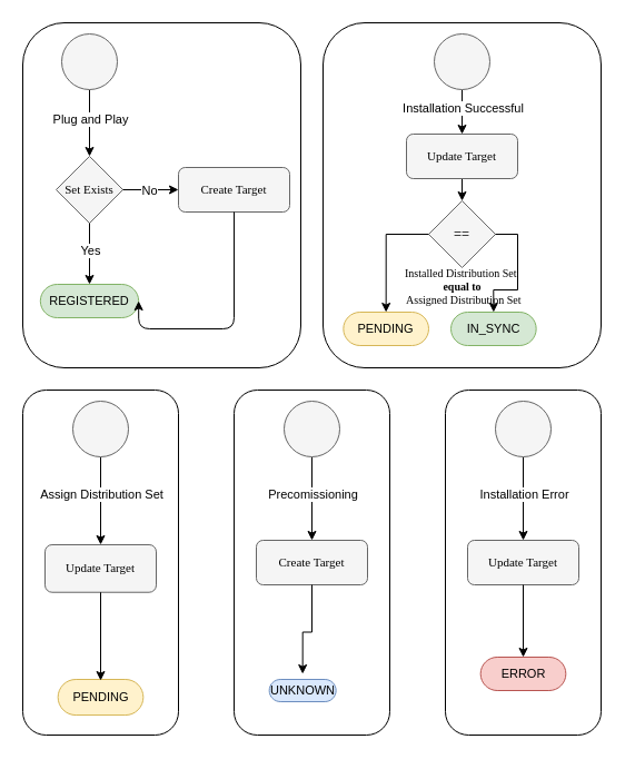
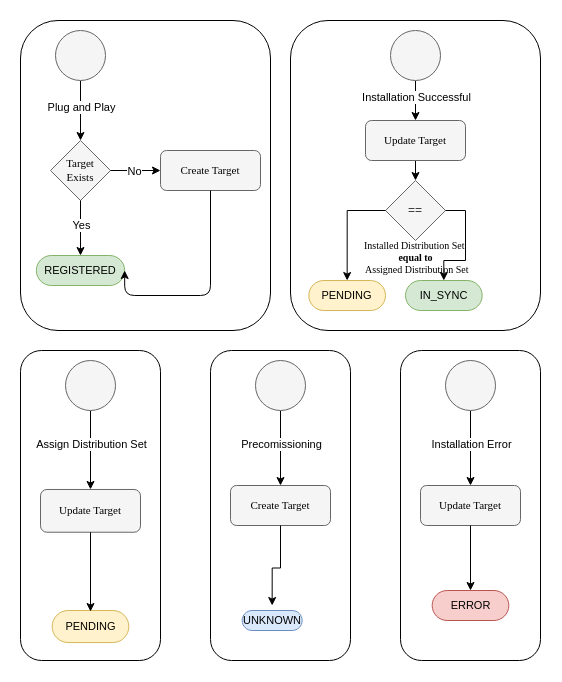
  <mxCell id="0" />
  <mxCell id="1" parent="0" />
  <mxCell id="2" value="" style="rounded=1;whiteSpace=wrap;html=1;" vertex="1" parent="1"><mxGeometry x="20" y="20" width="250" height="310" as="geometry" /></mxCell>
  <mxCell id="3" style="edgeStyle=orthogonalEdgeStyle;rounded=0;orthogonalLoop=1;jettySize=auto;html=1;exitX=0.5;exitY=1;exitDx=0;exitDy=0;entryX=0.5;entryY=0;entryDx=0;entryDy=0;" edge="1" parent="1" source="5" target="6"><mxGeometry relative="1" as="geometry" /></mxCell>
  <mxCell id="4" value="Plug and Play" style="edgeLabel;html=1;align=center;verticalAlign=middle;resizable=0;points=[];" vertex="1" connectable="0" parent="3"><mxGeometry x="-0.133" relative="1" as="geometry"><mxPoint as="offset" /></mxGeometry></mxCell>
  <mxCell id="5" value="" style="ellipse;whiteSpace=wrap;html=1;aspect=fixed;fillColor=#f5f5f5;fontColor=#333333;strokeColor=#666666;" vertex="1" parent="1"><mxGeometry x="55" y="30" width="50" height="50" as="geometry" /></mxCell>
  <mxCell id="6" value="" style="rhombus;whiteSpace=wrap;html=1;fillColor=#f5f5f5;fontColor=#333333;strokeColor=#666666;" vertex="1" parent="1"><mxGeometry x="50" y="140" width="60" height="60" as="geometry" /></mxCell>
  <mxCell id="7" value="&lt;font style=&quot;font-size: 11px;&quot;&gt;REGISTERED&lt;/font&gt;" style="html=1;dashed=0;whiteSpace=wrap;shape=mxgraph.dfd.start;fillColor=#d5e8d4;strokeColor=#82b366;" vertex="1" parent="1"><mxGeometry x="35.83" y="255" width="88.34" height="30" as="geometry" /></mxCell>
  <mxCell id="8" value="" style="rounded=1;whiteSpace=wrap;html=1;fillColor=#f5f5f5;fontColor=#333333;strokeColor=#666666;" vertex="1" parent="1"><mxGeometry x="160" y="150" width="100" height="40" as="geometry" /></mxCell>
  <mxCell id="9" value="Create Target" style="text;html=1;align=center;verticalAlign=middle;whiteSpace=wrap;rounded=0;horizontal=1;fontFamily=Times New Roman;fontSize=11;" vertex="1" parent="1"><mxGeometry x="175" y="155" width="70" height="30" as="geometry" /></mxCell>
- <mxCell id="10" value="Set Exists" style="text;html=1;align=center;verticalAlign=middle;whiteSpace=wrap;rounded=0;horizontal=1;fontFamily=Times New Roman;fontSize=11;" vertex="1" parent="1"><mxGeometry x="55" y="155" width="50" height="30" as="geometry" /></mxCell>
+ <mxCell id="10" value="Target Exists" style="text;html=1;align=center;verticalAlign=middle;whiteSpace=wrap;rounded=0;horizontal=1;fontFamily=Times New Roman;fontSize=11;" vertex="1" parent="1"><mxGeometry x="55" y="155" width="50" height="30" as="geometry" /></mxCell>
  <mxCell id="11" style="edgeStyle=orthogonalEdgeStyle;rounded=0;orthogonalLoop=1;jettySize=auto;html=1;exitX=1;exitY=0.5;exitDx=0;exitDy=0;" edge="1" parent="1" source="6"><mxGeometry relative="1" as="geometry"><mxPoint x="160" y="170" as="targetPoint" /></mxGeometry></mxCell>
  <mxCell id="12" value="No" style="edgeLabel;html=1;align=center;verticalAlign=middle;resizable=0;points=[];" vertex="1" connectable="0" parent="11"><mxGeometry x="-0.082" relative="1" as="geometry"><mxPoint as="offset" /></mxGeometry></mxCell>
  <mxCell id="13" style="edgeStyle=orthogonalEdgeStyle;rounded=0;orthogonalLoop=1;jettySize=auto;html=1;exitX=0.5;exitY=1;exitDx=0;exitDy=0;entryX=0.5;entryY=0.5;entryDx=0;entryDy=-15;entryPerimeter=0;" edge="1" parent="1" source="6" target="7"><mxGeometry relative="1" as="geometry"><mxPoint x="80" y="250" as="targetPoint" /></mxGeometry></mxCell>
  <mxCell id="14" value="Yes" style="edgeLabel;html=1;align=center;verticalAlign=middle;resizable=0;points=[];" vertex="1" connectable="0" parent="13"><mxGeometry x="-0.133" relative="1" as="geometry"><mxPoint as="offset" /></mxGeometry></mxCell>
  <mxCell id="15" style="edgeStyle=orthogonalEdgeStyle;rounded=1;orthogonalLoop=1;jettySize=auto;html=1;exitX=0.5;exitY=1;exitDx=0;exitDy=0;entryX=1;entryY=0.5;entryDx=0;entryDy=0;entryPerimeter=0;flowAnimation=0;shadow=0;jumpStyle=none;curved=0;" edge="1" parent="1" source="8" target="7"><mxGeometry relative="1" as="geometry"><Array as="points"><mxPoint x="210" y="295" /></Array></mxGeometry></mxCell>
  <mxCell id="16" value="" style="group" vertex="1" connectable="0" parent="1"><mxGeometry x="400" y="350" width="140" height="310" as="geometry" /></mxCell>
  <mxCell id="17" value="" style="rounded=1;whiteSpace=wrap;html=1;" vertex="1" parent="16"><mxGeometry width="140" height="310" as="geometry" /></mxCell>
  <mxCell id="18" style="edgeStyle=orthogonalEdgeStyle;rounded=0;orthogonalLoop=1;jettySize=auto;html=1;exitX=0.5;exitY=1;exitDx=0;exitDy=0;entryX=0.5;entryY=0;entryDx=0;entryDy=0;" edge="1" parent="16" source="20" target="22"><mxGeometry relative="1" as="geometry"><mxPoint x="70.0" y="120" as="targetPoint" /></mxGeometry></mxCell>
  <mxCell id="19" value="Installation Error" style="edgeLabel;html=1;align=center;verticalAlign=middle;resizable=0;points=[];" vertex="1" connectable="0" parent="18"><mxGeometry x="-0.133" relative="1" as="geometry"><mxPoint as="offset" /></mxGeometry></mxCell>
  <mxCell id="20" value="" style="ellipse;whiteSpace=wrap;html=1;aspect=fixed;fillColor=#f5f5f5;fontColor=#333333;strokeColor=#666666;" vertex="1" parent="16"><mxGeometry x="45" y="10" width="50" height="50" as="geometry" /></mxCell>
  <mxCell id="21" value="&lt;font style=&quot;font-size: 11px;&quot;&gt;ERROR&lt;/font&gt;" style="html=1;dashed=0;whiteSpace=wrap;shape=mxgraph.dfd.start;fillColor=#f8cecc;strokeColor=#b85450;" vertex="1" parent="16"><mxGeometry x="31.67" y="240" width="76.67" height="30" as="geometry" /></mxCell>
  <mxCell id="22" value="" style="rounded=1;whiteSpace=wrap;html=1;fillColor=#f5f5f5;fontColor=#333333;strokeColor=#666666;" vertex="1" parent="16"><mxGeometry x="20" y="135" width="100" height="40" as="geometry" /></mxCell>
  <mxCell id="23" value="Update Target" style="text;html=1;align=center;verticalAlign=middle;whiteSpace=wrap;rounded=0;horizontal=1;fontFamily=Times New Roman;fontSize=11;" vertex="1" parent="16"><mxGeometry x="35" y="140" width="70" height="30" as="geometry" /></mxCell>
  <mxCell id="24" style="edgeStyle=orthogonalEdgeStyle;rounded=0;orthogonalLoop=1;jettySize=auto;html=1;exitX=0.5;exitY=1;exitDx=0;exitDy=0;entryX=0.5;entryY=0.5;entryDx=0;entryDy=-15;entryPerimeter=0;" edge="1" parent="16" source="22" target="21"><mxGeometry relative="1" as="geometry" /></mxCell>
  <mxCell id="25" value="" style="group" vertex="1" connectable="0" parent="1"><mxGeometry x="290" y="20" width="250" height="310" as="geometry" /></mxCell>
  <mxCell id="26" value="" style="rounded=1;whiteSpace=wrap;html=1;" vertex="1" parent="25"><mxGeometry width="250" height="310" as="geometry" /></mxCell>
  <mxCell id="27" style="edgeStyle=orthogonalEdgeStyle;rounded=0;orthogonalLoop=1;jettySize=auto;html=1;exitX=0.5;exitY=1;exitDx=0;exitDy=0;entryX=0.5;entryY=0;entryDx=0;entryDy=0;" edge="1" parent="25" source="29" target="32"><mxGeometry relative="1" as="geometry" /></mxCell>
  <mxCell id="28" value="Installation Successful" style="edgeLabel;html=1;align=center;verticalAlign=middle;resizable=0;points=[];" vertex="1" connectable="0" parent="27"><mxGeometry x="-0.292" y="-1" relative="1" as="geometry"><mxPoint x="1" y="2" as="offset" /></mxGeometry></mxCell>
  <mxCell id="29" value="" style="ellipse;whiteSpace=wrap;html=1;aspect=fixed;fillColor=#f5f5f5;fontColor=#333333;strokeColor=#666666;" vertex="1" parent="25"><mxGeometry x="100" y="10" width="50" height="50" as="geometry" /></mxCell>
  <mxCell id="30" value="&lt;font style=&quot;font-size: 11px;&quot;&gt;PENDING&lt;/font&gt;" style="html=1;dashed=0;whiteSpace=wrap;shape=mxgraph.dfd.start;fillColor=#fff2cc;strokeColor=#d6b656;" vertex="1" parent="25"><mxGeometry x="18.33" y="260" width="76.67" height="30" as="geometry" /></mxCell>
  <mxCell id="31" style="edgeStyle=orthogonalEdgeStyle;rounded=0;orthogonalLoop=1;jettySize=auto;html=1;exitX=0.5;exitY=1;exitDx=0;exitDy=0;entryX=0.5;entryY=0;entryDx=0;entryDy=0;" edge="1" parent="25" source="32" target="34"><mxGeometry relative="1" as="geometry" /></mxCell>
  <mxCell id="32" value="" style="rounded=1;whiteSpace=wrap;html=1;fillColor=#f5f5f5;fontColor=#333333;strokeColor=#666666;" vertex="1" parent="25"><mxGeometry x="75" y="100" width="100" height="40" as="geometry" /></mxCell>
  <mxCell id="33" value="Update Target" style="text;html=1;align=center;verticalAlign=middle;whiteSpace=wrap;rounded=0;horizontal=1;fontFamily=Times New Roman;fontSize=11;" vertex="1" parent="25"><mxGeometry x="90" y="105" width="70" height="30" as="geometry" /></mxCell>
  <mxCell id="34" value="==" style="rhombus;whiteSpace=wrap;html=1;fillColor=#f5f5f5;fontColor=#333333;strokeColor=#666666;" vertex="1" parent="25"><mxGeometry x="95" y="160" width="60" height="60" as="geometry" /></mxCell>
  <mxCell id="35" value="Installed Distribution Set&amp;nbsp;&lt;div&gt;&lt;b&gt;equal to&lt;/b&gt;&lt;br&gt;&lt;div&gt;&amp;nbsp;Assigned Distribution Set&lt;/div&gt;&lt;/div&gt;" style="text;html=1;align=center;verticalAlign=middle;whiteSpace=wrap;rounded=0;horizontal=1;fontFamily=Times New Roman;fontSize=10;" vertex="1" parent="25"><mxGeometry x="63.75" y="222" width="122.5" height="30" as="geometry" /></mxCell>
  <mxCell id="36" style="edgeStyle=orthogonalEdgeStyle;rounded=0;orthogonalLoop=1;jettySize=auto;html=1;exitX=0;exitY=0.5;exitDx=0;exitDy=0;entryX=0.5;entryY=0.5;entryDx=0;entryDy=-15;entryPerimeter=0;" edge="1" parent="25" source="34" target="30"><mxGeometry relative="1" as="geometry" /></mxCell>
  <mxCell id="37" value="&lt;font style=&quot;font-size: 11px;&quot;&gt;IN_SYNC&lt;/font&gt;" style="html=1;dashed=0;whiteSpace=wrap;shape=mxgraph.dfd.start;fillColor=#d5e8d4;strokeColor=#82b366;" vertex="1" parent="25"><mxGeometry x="115" y="260" width="76.67" height="30" as="geometry" /></mxCell>
  <mxCell id="38" style="edgeStyle=orthogonalEdgeStyle;rounded=0;orthogonalLoop=1;jettySize=auto;html=1;exitX=1;exitY=0.5;exitDx=0;exitDy=0;entryX=0.5;entryY=0.5;entryDx=0;entryDy=-15.0;entryPerimeter=0;" edge="1" parent="25" source="34" target="37"><mxGeometry relative="1" as="geometry" /></mxCell>
  <mxCell id="39" value="" style="group" vertex="1" connectable="0" parent="1"><mxGeometry x="210" y="350" width="140" height="310" as="geometry" /></mxCell>
  <mxCell id="40" value="" style="rounded=1;whiteSpace=wrap;html=1;" vertex="1" parent="39"><mxGeometry width="140" height="310" as="geometry" /></mxCell>
  <mxCell id="41" style="edgeStyle=orthogonalEdgeStyle;rounded=0;orthogonalLoop=1;jettySize=auto;html=1;exitX=0.5;exitY=1;exitDx=0;exitDy=0;entryX=0.5;entryY=0;entryDx=0;entryDy=0;" edge="1" parent="39" source="43" target="45"><mxGeometry relative="1" as="geometry"><mxPoint x="70.0" y="120" as="targetPoint" /></mxGeometry></mxCell>
  <mxCell id="42" value="Precomissioning" style="edgeLabel;html=1;align=center;verticalAlign=middle;resizable=0;points=[];" vertex="1" connectable="0" parent="41"><mxGeometry x="-0.133" relative="1" as="geometry"><mxPoint as="offset" /></mxGeometry></mxCell>
  <mxCell id="43" value="" style="ellipse;whiteSpace=wrap;html=1;aspect=fixed;fillColor=#f5f5f5;fontColor=#333333;strokeColor=#666666;" vertex="1" parent="39"><mxGeometry x="45" y="10" width="50" height="50" as="geometry" /></mxCell>
  <mxCell id="44" value="&lt;font style=&quot;font-size: 11px;&quot;&gt;UNKNOWN&lt;/font&gt;" style="html=1;dashed=0;whiteSpace=wrap;shape=mxgraph.dfd.start;fillColor=#dae8fc;strokeColor=#6c8ebf;" vertex="1" parent="39"><mxGeometry x="31.66" y="260" width="60" height="20" as="geometry" /></mxCell>
  <mxCell id="45" value="" style="rounded=1;whiteSpace=wrap;html=1;fillColor=#f5f5f5;fontColor=#333333;strokeColor=#666666;" vertex="1" parent="39"><mxGeometry x="20" y="135" width="100" height="40" as="geometry" /></mxCell>
  <mxCell id="46" value="Create Target" style="text;html=1;align=center;verticalAlign=middle;whiteSpace=wrap;rounded=0;horizontal=1;fontFamily=Times New Roman;fontSize=11;" vertex="1" parent="39"><mxGeometry x="35" y="140" width="70" height="30" as="geometry" /></mxCell>
  <mxCell id="47" style="edgeStyle=orthogonalEdgeStyle;rounded=0;orthogonalLoop=1;jettySize=auto;html=1;exitX=0.5;exitY=1;exitDx=0;exitDy=0;entryX=0.5;entryY=0.5;entryDx=0;entryDy=-15;entryPerimeter=0;" edge="1" parent="39" source="45" target="44"><mxGeometry relative="1" as="geometry" /></mxCell>
  <mxCell id="48" value="" style="group" vertex="1" connectable="0" parent="1"><mxGeometry x="20" y="350" width="140" height="310" as="geometry" /></mxCell>
  <mxCell id="49" value="" style="rounded=1;whiteSpace=wrap;html=1;" vertex="1" parent="48"><mxGeometry width="140" height="310" as="geometry" /></mxCell>
  <mxCell id="50" style="edgeStyle=orthogonalEdgeStyle;rounded=0;orthogonalLoop=1;jettySize=auto;html=1;exitX=0.5;exitY=1;exitDx=0;exitDy=0;entryX=0.5;entryY=0;entryDx=0;entryDy=0;" edge="1" parent="48" source="52" target="54"><mxGeometry relative="1" as="geometry"><mxPoint x="70.0" y="128.276" as="targetPoint" /></mxGeometry></mxCell>
  <mxCell id="51" value="Assign Distribution Set" style="edgeLabel;html=1;align=center;verticalAlign=middle;resizable=0;points=[];" vertex="1" connectable="0" parent="50"><mxGeometry x="-0.133" relative="1" as="geometry"><mxPoint as="offset" /></mxGeometry></mxCell>
  <mxCell id="52" value="" style="ellipse;whiteSpace=wrap;html=1;aspect=fixed;fillColor=#f5f5f5;fontColor=#333333;strokeColor=#666666;" vertex="1" parent="48"><mxGeometry x="45" y="9.999" width="50" height="50" as="geometry" /></mxCell>
  <mxCell id="53" value="&lt;font style=&quot;font-size: 11px;&quot;&gt;PENDING&lt;/font&gt;" style="html=1;dashed=0;whiteSpace=wrap;shape=mxgraph.dfd.start;fillColor=#fff2cc;strokeColor=#d6b656;" vertex="1" parent="48"><mxGeometry x="31.67" y="260.002" width="76.67" height="32.069" as="geometry" /></mxCell>
  <mxCell id="54" value="" style="rounded=1;whiteSpace=wrap;html=1;fillColor=#f5f5f5;fontColor=#333333;strokeColor=#666666;" vertex="1" parent="48"><mxGeometry x="20" y="138.966" width="100" height="42.759" as="geometry" /></mxCell>
  <mxCell id="55" value="Update Target" style="text;html=1;align=center;verticalAlign=middle;whiteSpace=wrap;rounded=0;horizontal=1;fontFamily=Times New Roman;fontSize=11;" vertex="1" parent="48"><mxGeometry x="35" y="144.31" width="70" height="32.069" as="geometry" /></mxCell>
  <mxCell id="56" style="edgeStyle=orthogonalEdgeStyle;rounded=0;orthogonalLoop=1;jettySize=auto;html=1;exitX=0.5;exitY=1;exitDx=0;exitDy=0;entryX=0.5;entryY=0.5;entryDx=0;entryDy=-15;entryPerimeter=0;" edge="1" parent="48" source="54" target="53"><mxGeometry relative="1" as="geometry" /></mxCell>
